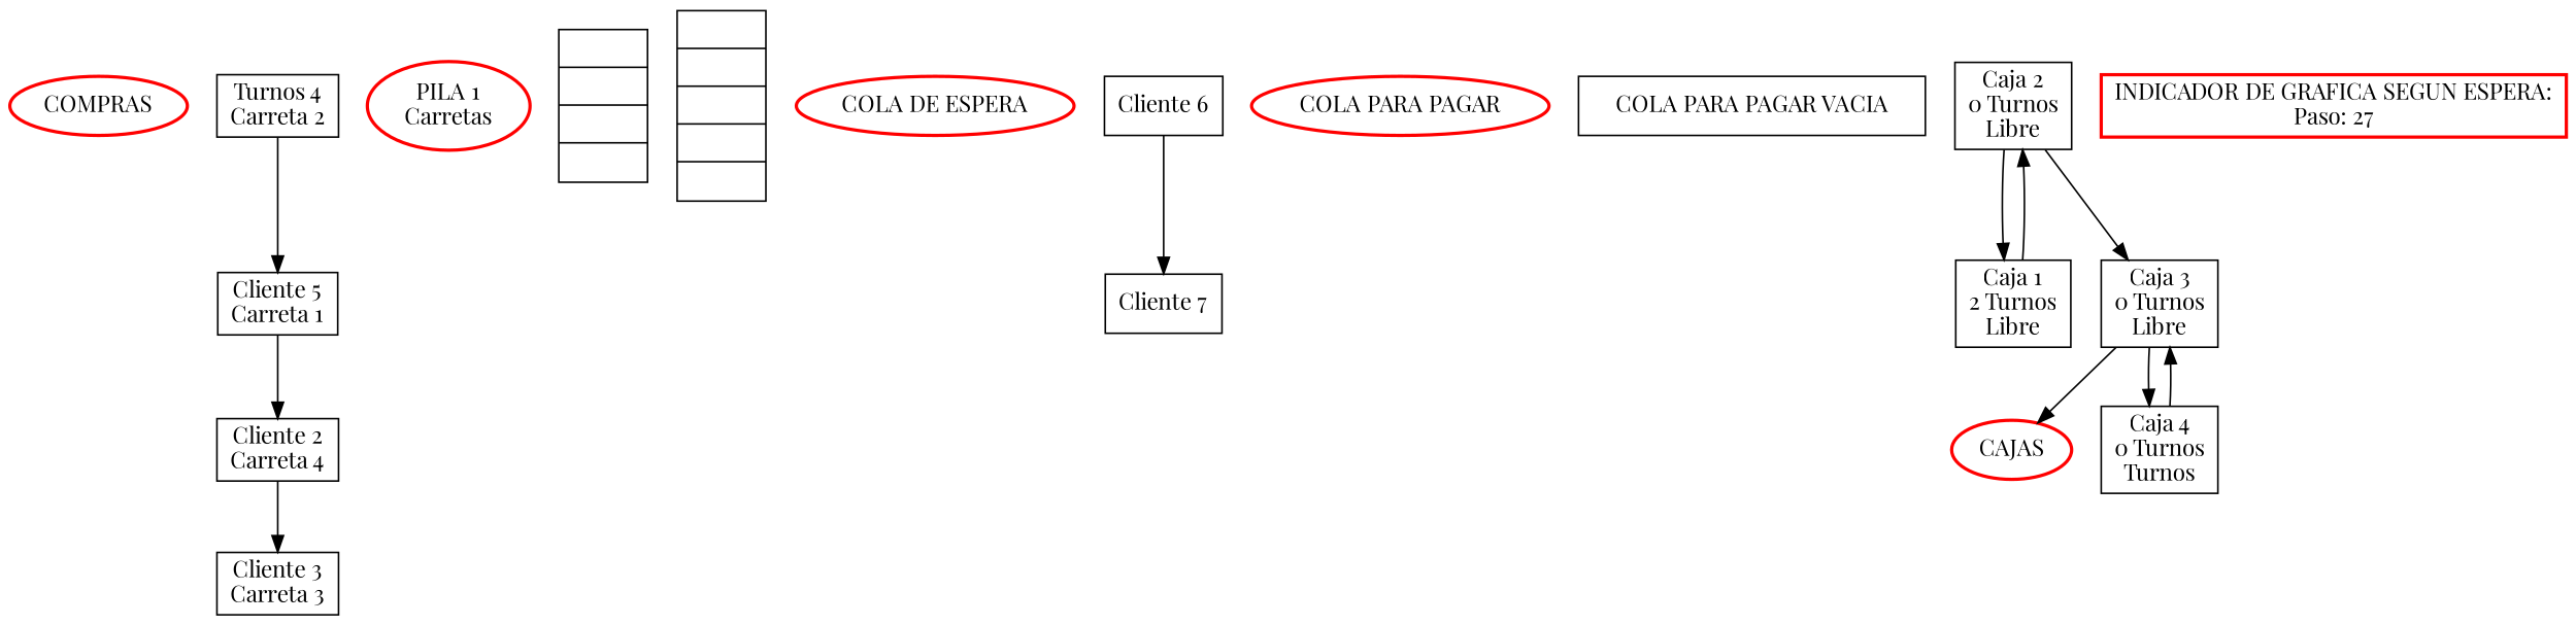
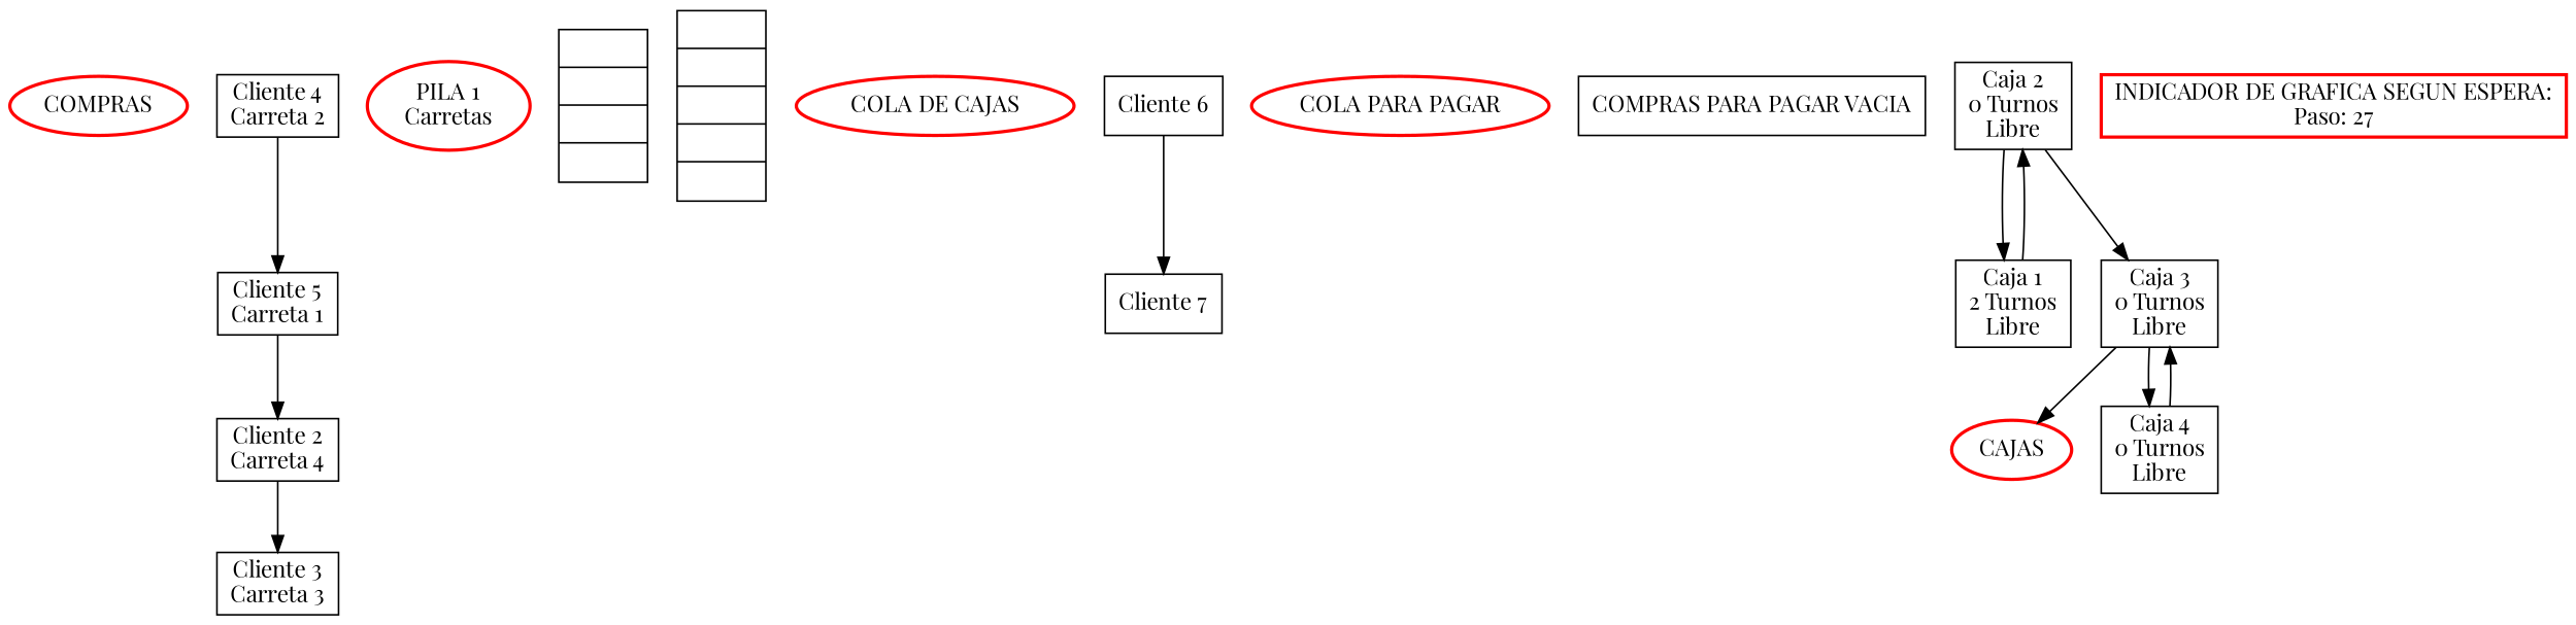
  digraph {
    fontname="Playfair Display"
    node [fontname="Playfair Display" shape=box]
    edge [fontname="Playfair Display"]
    n1 [color=red label=COMPRAS shape=ellipse style=bold]
    n2 [label="Cliente 2\nCarreta 4"]
    n3 [label="Cliente 3\nCarreta 3"]
-   n4 [label="Turnos 4\nCarreta 2"]
+   n4 [label="Cliente 4\nCarreta 2"]
    n5 [label="Cliente 5\nCarreta 1"]
    n6 [color=red label="PILA 1\nCarretas" shape=ellipse style=bold]
    n7 [label="{|||}" shape=record]
    n8 [label="{||||}" shape=record]
-   n9 [color=red label="COLA DE ESPERA" shape=ellipse style=bold]
+   n9 [color=red label="COLA DE CAJAS" shape=ellipse style=bold]
    n10 [label="Cliente 6"]
    n11 [label="Cliente 7"]
    n12 [color=red label="COLA PARA PAGAR" shape=ellipse style=bold]
-   n13 [label="COLA PARA PAGAR VACIA"]
+   n13 [label="COMPRAS PARA PAGAR VACIA"]
    n14 [color=red label=CAJAS shape=ellipse style=bold]
    n15 [label="Caja 1\n2 Turnos\nLibre"]
    n16 [label="Caja 2\n0 Turnos\nLibre"]
    n17 [label="Caja 3\n0 Turnos\nLibre"]
-   n18 [label="Caja 4\n0 Turnos\nTurnos"]
+   n18 [label="Caja 4\n0 Turnos\nLibre"]
    n19 [color=red label="INDICADOR DE GRAFICA SEGUN ESPERA:\nPaso: 27" style=bold]
    subgraph sub_1 {
      n1
      n2
      n3
      n4
      n5
    }
    subgraph sub_2 {
      subgraph sub_3 {
        n6
        n7
        n8
      }
    }
    subgraph sub_4 {
      n9
      n10
      n11
    }
    subgraph sub_5 {
      n12
      n13
    }
    subgraph sub_6 {
      n14
      n15
      n16
      n17
      n18
    }
    n2 -> n3
    n4 -> n5
    n5 -> n2
    n10 -> n11
    n15 -> n16
    n16 -> n15
    n16 -> n17
    n17 -> n14
    n17 -> n18
    n18 -> n17
  }
